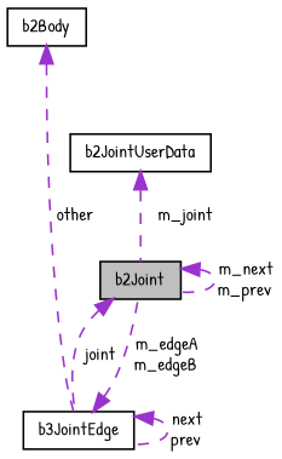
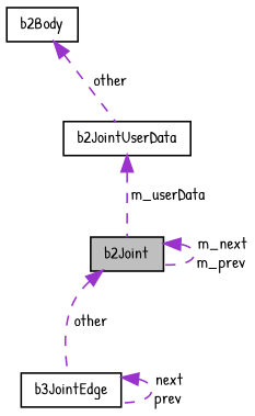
  digraph {
    fontname="Patrick Hand"
    node [color=black fillcolor=white fontname="Patrick Hand" fontsize=10 shape=record style=filled]
    edge [color=darkorchid3 dir=back fontname="Patrick Hand" fontsize=10 labelfontname=Helvetica labelfontsize=10 style=dashed]
    n1 [fillcolor=grey75 fontcolor=black height=0.2 label=b2Joint width=0.4]
    n2 [height=0.2 label=b3JointEdge width=0.4]
    n3 [height=0.2 label=b2Body width=0.4]
    n4 [height=0.2 label=b2JointUserData width=0.4]
    n1 -> n1 [label=" m_next\nm_prev"]
-   n1 -> n2 [label=" joint"]
-   n2 -> n1 [label=" m_edgeA\nm_edgeB"]
+   n1 -> n2 [label=" other"]
    n2 -> n2 [label=" next\nprev"]
-   n3 -> n2 [label=" other"]
-   n4 -> n1 [label=" m_joint"]
+   n3 -> n4 [label=" other"]
+   n4 -> n1 [label=" m_userData"]
  }
